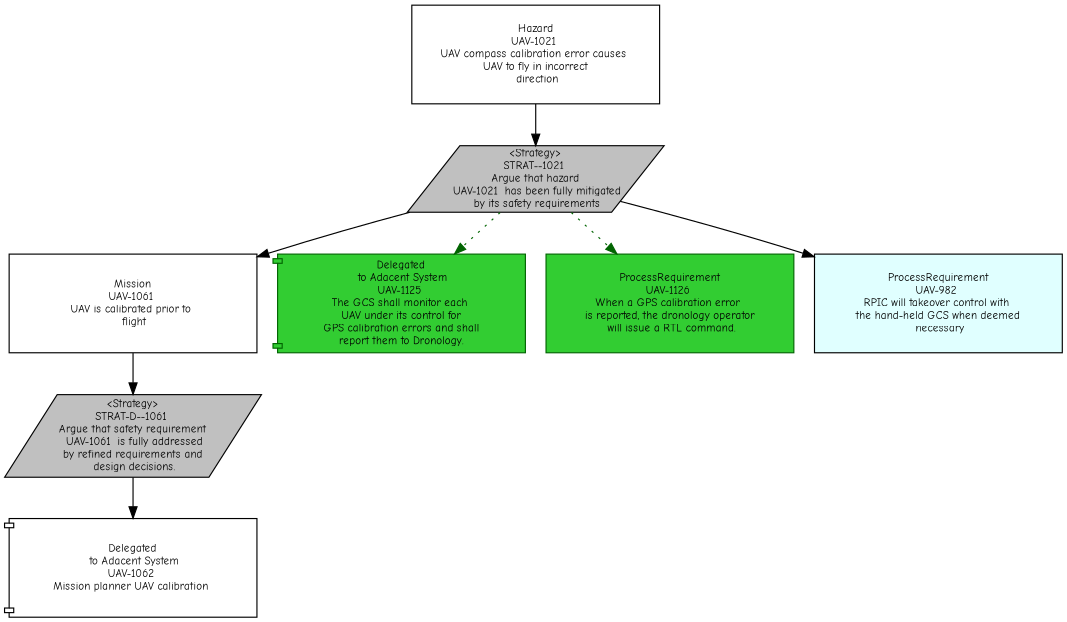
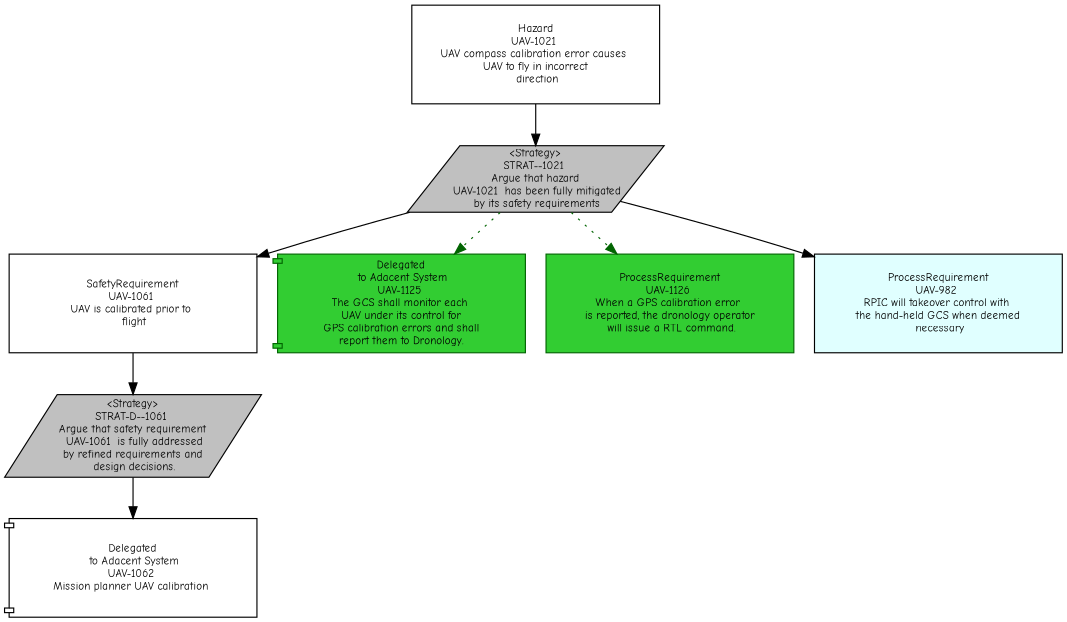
  digraph {
    autosize=false
    rankdir=TD
    fontname="Comic Neue"
    node [color=black fillcolor=white fixedsize=true fontsize=10 shape=record style=filled fontname="Comic Neue"]
    edge [color=black style=solid fontname="Comic Neue"]
    n1 [height=1.2 label="Hazard\nUAV-1021 \nUAV compass calibration error causes \n UAV to fly in incorrect \n direction " width=3.0]
    n2 [fillcolor=grey height=0.8 label="<Strategy>\nSTRAT--1021 \n Argue that hazard \n  UAV-1021  has been fully mitigated \n by its safety requirements" shape=parallelogram width=3.0]
-   n3 [height=1.2 label="Mission\nUAV-1061 \nUAV is calibrated prior to \n flight " width=3.0]
+   n3 [height=1.2 label="SafetyRequirement\nUAV-1061 \nUAV is calibrated prior to \n flight " width=3.0]
    n4 [color=darkgreen fillcolor=limegreen height=1.2 label=" Delegated \n to Adacent System\nUAV-1125 \nThe GCS shall monitor each \n UAV under its control for \n GPS calibration errors and shall \n report them to Dronology. " shape=component width=3.0]
    n5 [color=darkgreen fillcolor=limegreen height=1.2 label="ProcessRequirement\nUAV-1126 \nWhen a GPS calibration error \n is reported, the dronology operator \n will issue a RTL command. " width=3.0]
    n6 [fillcolor=lightcyan height=1.2 label="ProcessRequirement\nUAV-982 \nRPIC will takeover control with \n the hand-held GCS when deemed \n necessary " width=3.0]
    n7 [fillcolor=grey height=1.0 label="<Strategy>\nSTRAT-D--1061 \n Argue that safety requirement \n  UAV-1061  is fully addressed \n by refined requirements and \n design decisions." shape=parallelogram width=3.0]
    n8 [height=1.2 label=" Delegated \n to Adacent System\nUAV-1062 \nMission planner UAV calibration " shape=component width=3.0]
    n1 -> n2
    n2 -> n3
    n2 -> n4 [color=darkgreen style=dotted]
    n2 -> n5 [color=darkgreen style=dotted]
    n2 -> n6
    n3 -> n7
    n7 -> n8
  }
